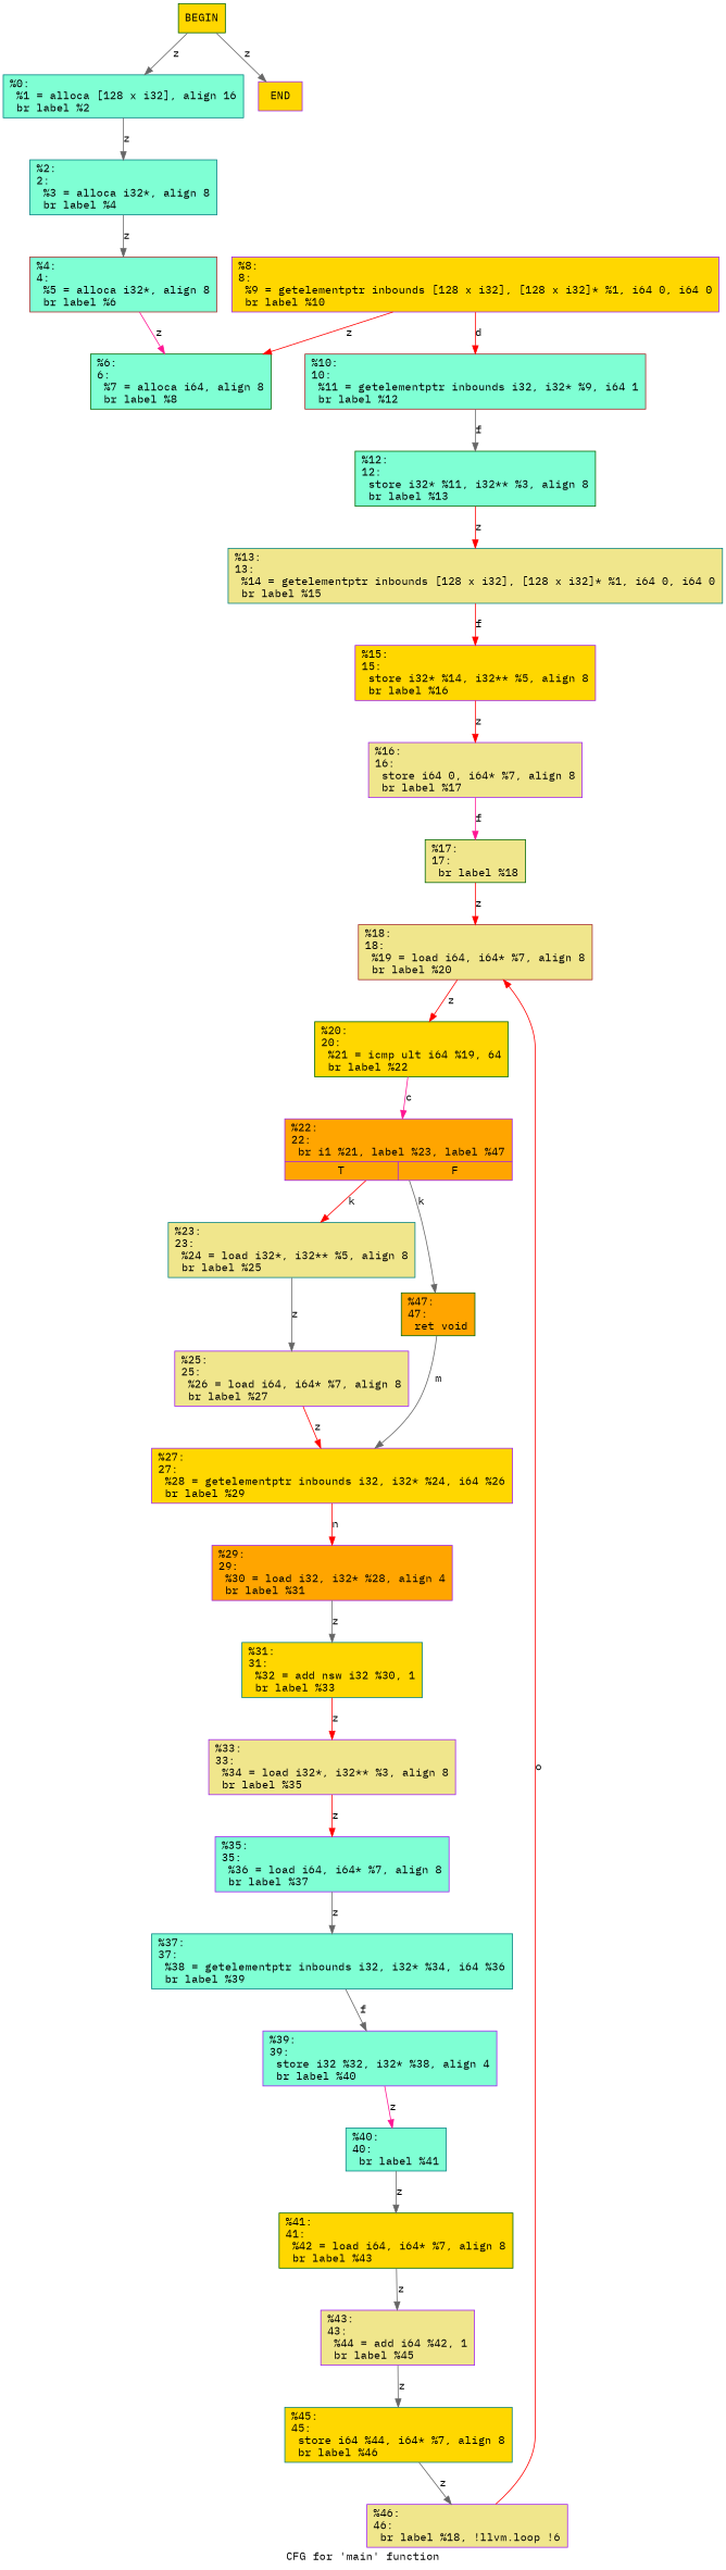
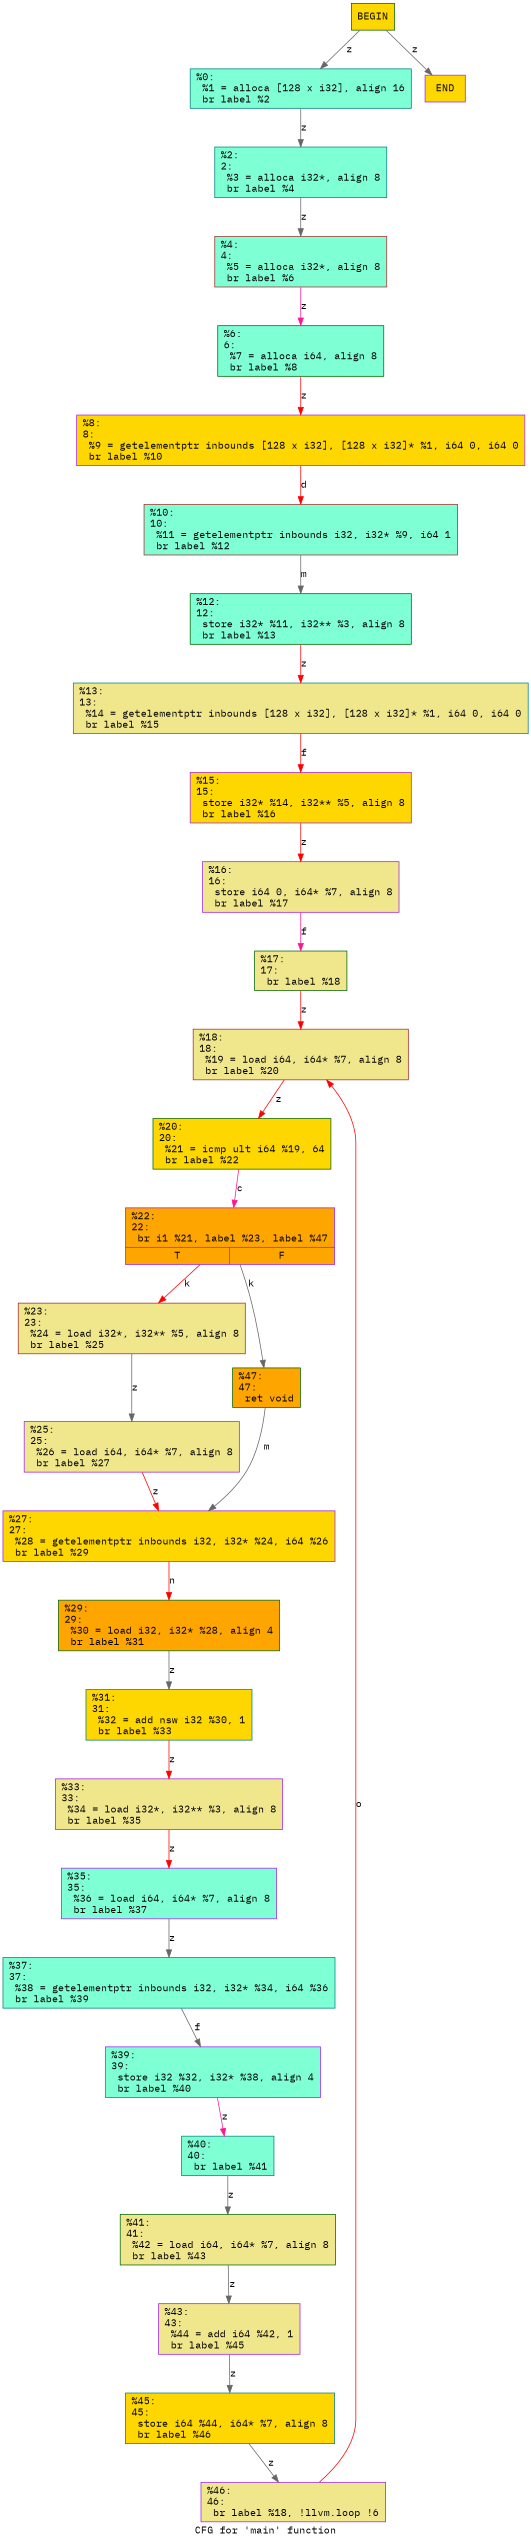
  digraph {
    fontname="IBM Plex Mono"
    label="CFG for 'main' function"
    node [color=purple fillcolor=aquamarine fontname="IBM Plex Mono" shape=record style=filled]
    edge [color=gray40 fontname="IBM Plex Mono"]
    n1 [color=darkgreen fillcolor=gold label=BEGIN]
    n2 [color=teal label="{%0:\l  %1 = alloca [128 x i32], align 16\l  br label %2\l}"]
    n3 [fillcolor=gold label=END]
    n4 [color=teal label="{%2:\l2:                                                \l  %3 = alloca i32*, align 8\l  br label %4\l}"]
    n5 [color=brown label="{%4:\l4:                                                \l  %5 = alloca i32*, align 8\l  br label %6\l}"]
    n6 [color=darkgreen label="{%6:\l6:                                                \l  %7 = alloca i64, align 8\l  br label %8\l}"]
    n7 [fillcolor=gold label="{%8:\l8:                                                \l  %9 = getelementptr inbounds [128 x i32], [128 x i32]* %1, i64 0, i64 0\l  br label %10\l}"]
    n8 [color=brown label="{%10:\l10:                                               \l  %11 = getelementptr inbounds i32, i32* %9, i64 1\l  br label %12\l}"]
    n9 [color=darkgreen label="{%12:\l12:                                               \l  store i32* %11, i32** %3, align 8\l  br label %13\l}"]
    n10 [color=teal fillcolor=khaki label="{%13:\l13:                                               \l  %14 = getelementptr inbounds [128 x i32], [128 x i32]* %1, i64 0, i64 0\l  br label %15\l}"]
    n11 [fillcolor=gold label="{%15:\l15:                                               \l  store i32* %14, i32** %5, align 8\l  br label %16\l}"]
    n12 [fillcolor=khaki label="{%16:\l16:                                               \l  store i64 0, i64* %7, align 8\l  br label %17\l}"]
    n13 [color=darkgreen fillcolor=khaki label="{%17:\l17:                                               \l  br label %18\l}"]
    n14 [color=brown fillcolor=khaki label="{%18:\l18:                                               \l  %19 = load i64, i64* %7, align 8\l  br label %20\l}"]
    n15 [color=darkgreen fillcolor=gold label="{%20:\l20:                                               \l  %21 = icmp ult i64 %19, 64\l  br label %22\l}"]
    n16 [fillcolor=orange label="{%22:\l22:                                               \l  br i1 %21, label %23, label %47\l|{<s0>T|<s1>F}}"]
-   n17 [color=teal fillcolor=khaki label="{%23:\l23:                                               \l  %24 = load i32*, i32** %5, align 8\l  br label %25\l}"]
+   n17 [color=brown fillcolor=khaki label="{%23:\l23:                                               \l  %24 = load i32*, i32** %5, align 8\l  br label %25\l}"]
    n18 [color=darkgreen fillcolor=orange label="{%47:\l47:                                               \l  ret void\l}"]
    n19 [fillcolor=khaki label="{%25:\l25:                                               \l  %26 = load i64, i64* %7, align 8\l  br label %27\l}"]
    n20 [fillcolor=gold label="{%27:\l27:                                               \l  %28 = getelementptr inbounds i32, i32* %24, i64 %26\l  br label %29\l}"]
-   n21 [fillcolor=orange label="{%29:\l29:                                               \l  %30 = load i32, i32* %28, align 4\l  br label %31\l}"]
+   n21 [color=darkgreen fillcolor=orange label="{%29:\l29:                                               \l  %30 = load i32, i32* %28, align 4\l  br label %31\l}"]
    n22 [color=teal fillcolor=gold label="{%31:\l31:                                               \l  %32 = add nsw i32 %30, 1\l  br label %33\l}"]
    n23 [fillcolor=khaki label="{%33:\l33:                                               \l  %34 = load i32*, i32** %3, align 8\l  br label %35\l}"]
    n24 [label="{%35:\l35:                                               \l  %36 = load i64, i64* %7, align 8\l  br label %37\l}"]
    n25 [color=teal label="{%37:\l37:                                               \l  %38 = getelementptr inbounds i32, i32* %34, i64 %36\l  br label %39\l}"]
    n26 [label="{%39:\l39:                                               \l  store i32 %32, i32* %38, align 4\l  br label %40\l}"]
    n27 [color=teal label="{%40:\l40:                                               \l  br label %41\l}"]
-   n28 [color=darkgreen fillcolor=gold label="{%41:\l41:                                               \l  %42 = load i64, i64* %7, align 8\l  br label %43\l}"]
+   n28 [color=darkgreen fillcolor=khaki label="{%41:\l41:                                               \l  %42 = load i64, i64* %7, align 8\l  br label %43\l}"]
    n29 [fillcolor=khaki label="{%43:\l43:                                               \l  %44 = add i64 %42, 1\l  br label %45\l}"]
    n30 [color=teal fillcolor=gold label="{%45:\l45:                                               \l  store i64 %44, i64* %7, align 8\l  br label %46\l}"]
    n31 [fillcolor=khaki label="{%46:\l46:                                               \l  br label %18, !llvm.loop !6\l}"]
    n1 -> n2 [label=z]
    n1 -> n3 [label=z]
    n2 -> n4 [label=z]
    n4 -> n5 [label=z]
    n5 -> n6 [color=deeppink label=z]
-   n7 -> n6 [color=red label=z]
+   n6 -> n7 [color=red label=z]
    n7 -> n8 [color=red label=d]
-   n8 -> n9 [label=f]
+   n8 -> n9 [label=m]
    n9 -> n10 [color=red label=z]
    n10 -> n11 [color=red label=f]
    n11 -> n12 [color=red label=z]
    n12 -> n13 [color=deeppink label=f]
    n13 -> n14 [color=red label=z]
    n14 -> n15 [color=red label=z]
    n15 -> n16 [color=deeppink label=c]
    n16 -> n17 [color=red label=k]
    n16 -> n18 [label=k]
    n17 -> n19 [label=z]
    n18 -> n20 [label=m]
    n19 -> n20 [color=red label=z]
    n20 -> n21 [color=red label=n]
    n21 -> n22 [label=z]
    n22 -> n23 [color=red label=z]
    n23 -> n24 [color=red label=z]
    n24 -> n25 [label=z]
    n25 -> n26 [label=f]
    n26 -> n27 [color=deeppink label=z]
    n27 -> n28 [label=z]
    n28 -> n29 [label=z]
    n29 -> n30 [label=z]
    n30 -> n31 [label=z]
    n31 -> n14 [color=red label=o]
  }
